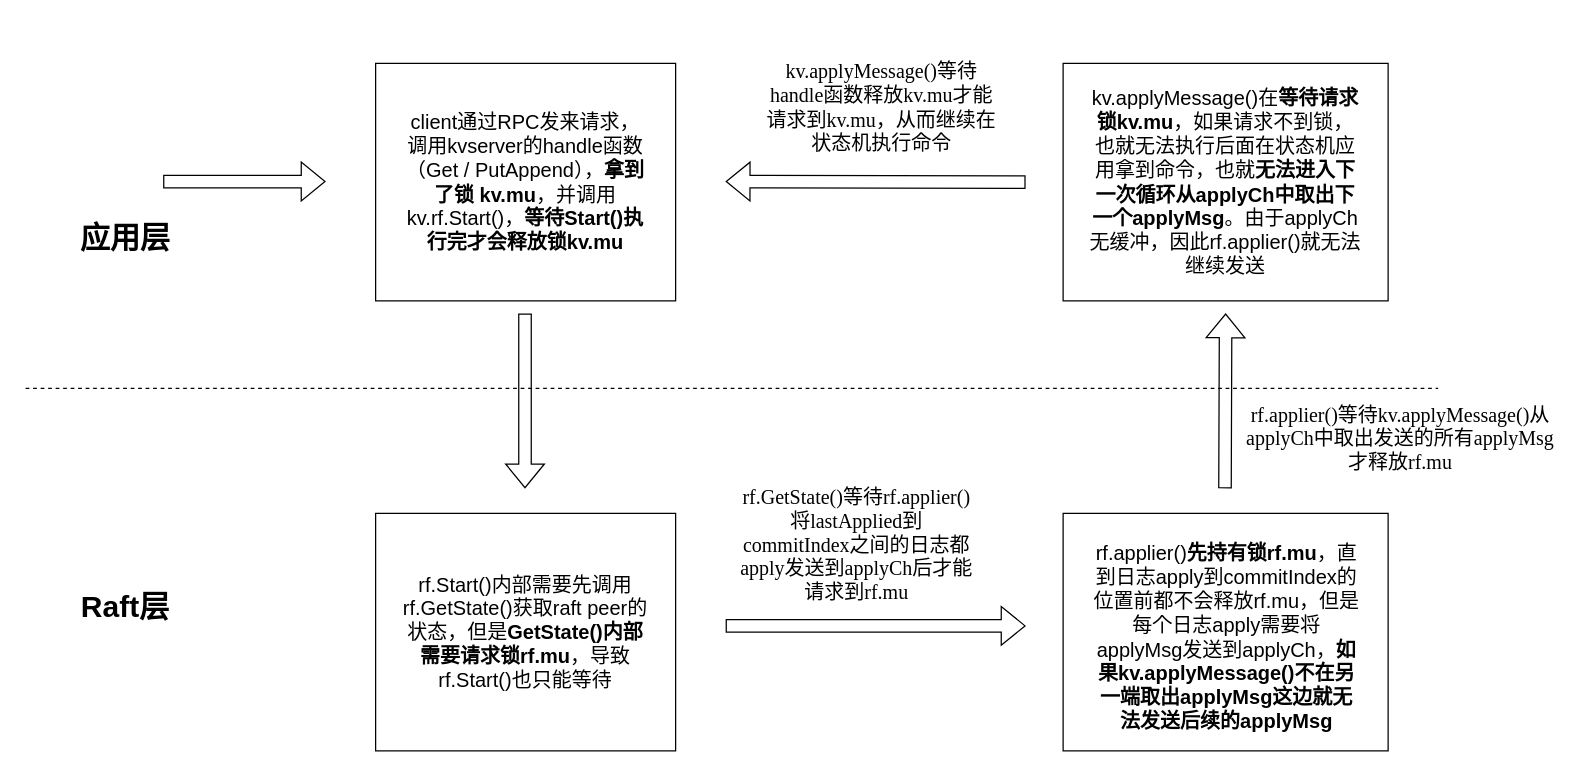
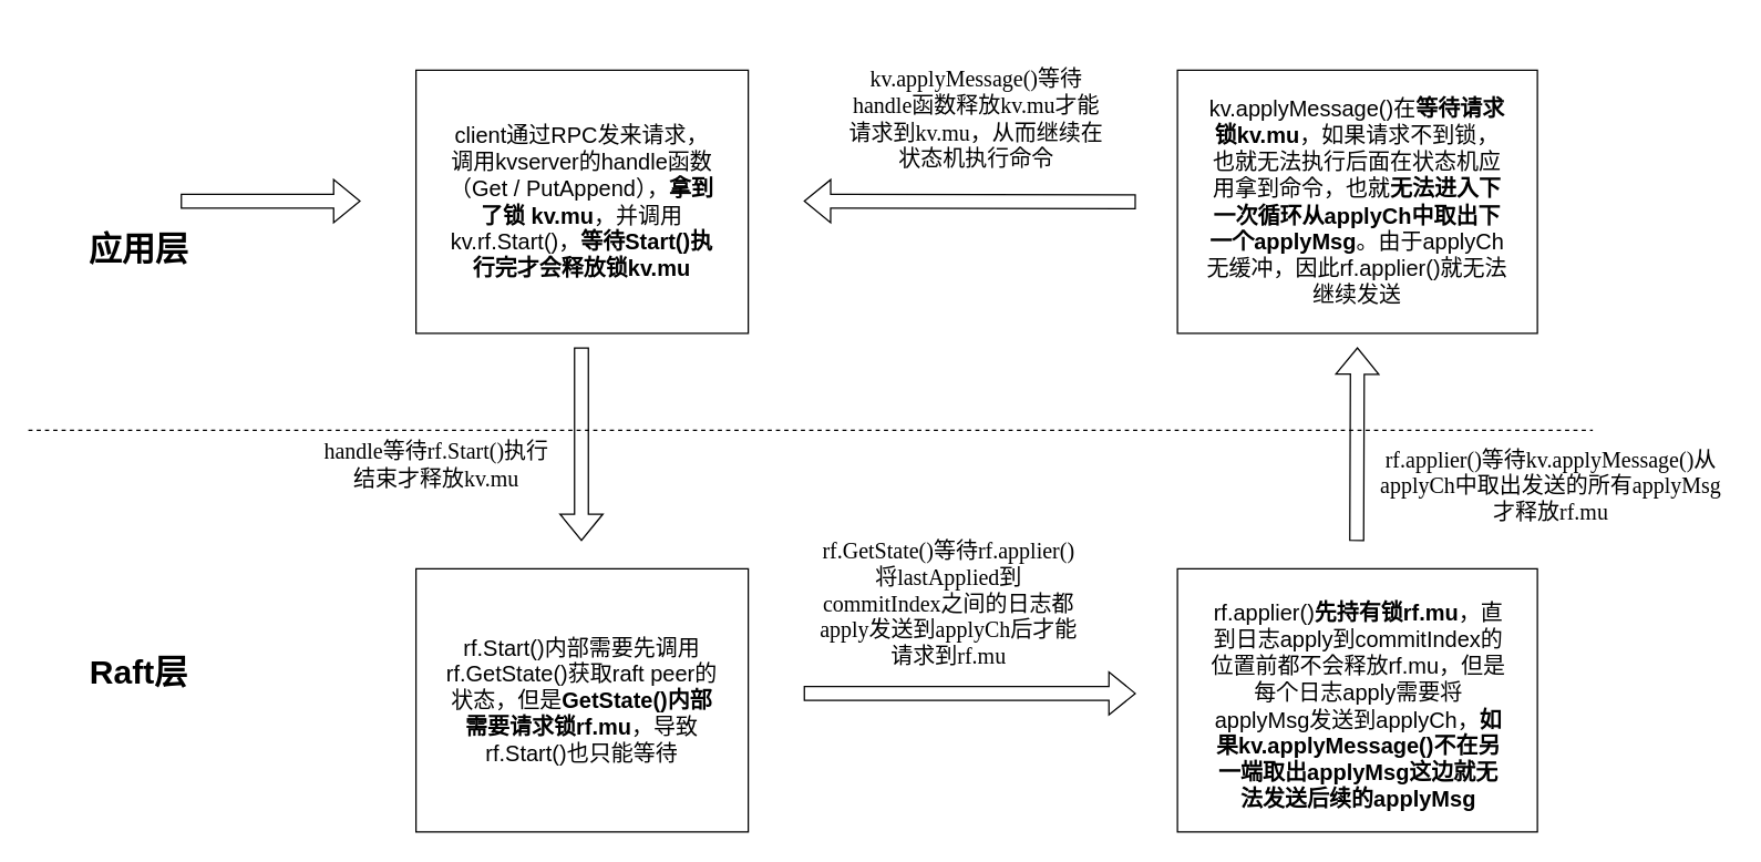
  <mxCell id="0" />
  <mxCell id="1" parent="0" />
  <mxCell id="2" value="" style="endArrow=none;dashed=1;html=1;rounded=0;" parent="1" edge="1"><mxGeometry width="50" height="50" relative="1" as="geometry"><mxPoint x="20" y="310" as="sourcePoint" /><mxPoint x="1150" y="310" as="targetPoint" /></mxGeometry></mxCell>
  <mxCell id="3" value="&lt;font style=&quot;font-size: 24px;&quot;&gt;&lt;b style=&quot;&quot;&gt;Raft层&lt;/b&gt;&lt;/font&gt;" style="text;html=1;strokeColor=none;fillColor=none;align=center;verticalAlign=middle;whiteSpace=wrap;rounded=0;" parent="1" vertex="1"><mxGeometry x="60" y="470" width="80" height="30" as="geometry" /></mxCell>
- <mxCell id="4" value="&lt;font style=&quot;font-size: 24px;&quot;&gt;&lt;b style=&quot;&quot;&gt;应用层&lt;/b&gt;&lt;/font&gt;" style="text;html=1;strokeColor=none;fillColor=none;align=center;verticalAlign=middle;whiteSpace=wrap;rounded=0;" parent="1" vertex="1"><mxGeometry x="40" y="170" width="120" height="40" as="geometry" /></mxCell>
+ <mxCell id="4" value="&lt;font style=&quot;font-size: 24px;&quot;&gt;&lt;b style=&quot;&quot;&gt;应用层&lt;/b&gt;&lt;/font&gt;" style="text;html=1;strokeColor=none;fillColor=none;align=center;verticalAlign=middle;whiteSpace=wrap;rounded=0;" parent="1" vertex="1"><mxGeometry x="40" y="160" width="120" height="40" as="geometry" /></mxCell>
  <mxCell id="5" value="&lt;font style=&quot;font-size: 14px;&quot;&gt;&lt;br&gt;&lt;/font&gt;" style="rounded=0;whiteSpace=wrap;html=1;" parent="1" vertex="1"><mxGeometry x="300" y="50" width="240" height="190" as="geometry" /></mxCell>
  <mxCell id="6" value="" style="shape=flexArrow;endArrow=classic;html=1;rounded=0;" parent="1" edge="1"><mxGeometry width="50" height="50" relative="1" as="geometry"><mxPoint x="130" y="144.5" as="sourcePoint" /><mxPoint x="260" y="144.5" as="targetPoint" /></mxGeometry></mxCell>
  <mxCell id="7" value="&lt;font style=&quot;font-size: 16px;&quot;&gt;client通过RPC发来请求，调用kvserver的handle函数（Get / PutAppend），&lt;b&gt;拿到了锁 kv.mu&lt;/b&gt;，并调用kv.rf.Start()，&lt;b&gt;等待Start()执行完才会释放锁kv.mu&lt;/b&gt;&lt;/font&gt;" style="text;html=1;strokeColor=none;fillColor=none;align=center;verticalAlign=middle;whiteSpace=wrap;rounded=0;" parent="1" vertex="1"><mxGeometry x="320" y="75" width="200" height="140" as="geometry" /></mxCell>
  <mxCell id="8" value="" style="shape=flexArrow;endArrow=classic;html=1;rounded=0;" parent="1" edge="1"><mxGeometry width="50" height="50" relative="1" as="geometry"><mxPoint x="419.5" y="250" as="sourcePoint" /><mxPoint x="419.5" y="390" as="targetPoint" /></mxGeometry></mxCell>
  <mxCell id="9" value="&lt;font style=&quot;font-size: 14px;&quot;&gt;&lt;br&gt;&lt;/font&gt;" style="rounded=0;whiteSpace=wrap;html=1;" parent="1" vertex="1"><mxGeometry x="300" y="410" width="240" height="190" as="geometry" /></mxCell>
  <mxCell id="10" value="&lt;font style=&quot;font-size: 16px;&quot;&gt;rf.Start()内部需要先调用rf.GetState()获取raft peer的状态，但是&lt;b&gt;GetState()内部需要请求锁rf.mu&lt;/b&gt;，导致rf.Start()也只能等待&lt;/font&gt;" style="text;html=1;strokeColor=none;fillColor=none;align=center;verticalAlign=middle;whiteSpace=wrap;rounded=0;" parent="1" vertex="1"><mxGeometry x="320" y="435" width="200" height="140" as="geometry" /></mxCell>
+ <mxCell id="11" value="&lt;span style=&quot;font-size: 16px;&quot;&gt;&lt;font face=&quot;Comic Sans MS&quot;&gt;handle等待rf.Start()执行结束才释放kv.mu&lt;/font&gt;&lt;/span&gt;" style="text;html=1;strokeColor=none;fillColor=none;align=center;verticalAlign=middle;whiteSpace=wrap;rounded=0;" parent="1" vertex="1"><mxGeometry x="230" y="270" width="170" height="130" as="geometry" /></mxCell>
  <mxCell id="12" value="" style="shape=flexArrow;endArrow=classic;html=1;rounded=0;" parent="1" edge="1"><mxGeometry width="50" height="50" relative="1" as="geometry"><mxPoint x="820" y="145" as="sourcePoint" /><mxPoint x="580" y="144.5" as="targetPoint" /></mxGeometry></mxCell>
  <mxCell id="13" value="" style="shape=flexArrow;endArrow=classic;html=1;rounded=0;" parent="1" edge="1"><mxGeometry width="50" height="50" relative="1" as="geometry"><mxPoint x="580" y="500" as="sourcePoint" /><mxPoint x="820" y="500" as="targetPoint" /></mxGeometry></mxCell>
  <mxCell id="14" value="&lt;span style=&quot;font-size: 16px;&quot;&gt;&lt;font face=&quot;Comic Sans MS&quot;&gt;rf.GetState()等待rf.applier()将lastApplied到commitIndex之间的日志都apply发送到applyCh后才能请求到rf.mu&lt;/font&gt;&lt;/span&gt;" style="text;html=1;strokeColor=none;fillColor=none;align=center;verticalAlign=middle;whiteSpace=wrap;rounded=0;" parent="1" vertex="1"><mxGeometry x="590" y="370" width="190" height="130" as="geometry" /></mxCell>
  <mxCell id="15" value="&lt;font style=&quot;font-size: 14px;&quot;&gt;&lt;br&gt;&lt;/font&gt;" style="rounded=0;whiteSpace=wrap;html=1;" parent="1" vertex="1"><mxGeometry x="850" y="410" width="260" height="190" as="geometry" /></mxCell>
  <mxCell id="16" value="&lt;font style=&quot;font-size: 16px;&quot;&gt;rf.applier()&lt;b&gt;先持有锁rf.mu&lt;/b&gt;，直到日志apply到commitIndex的位置前都不会释放rf.mu，但是每个日志apply需要将applyMsg发送到applyCh，&lt;b&gt;如果kv.applyMessage()不在另一端取出applyMsg这边就无法发送后续的applyMsg&lt;/b&gt;&lt;/font&gt;" style="text;html=1;strokeColor=none;fillColor=none;align=center;verticalAlign=middle;whiteSpace=wrap;rounded=0;" parent="1" vertex="1"><mxGeometry x="871.88" y="427.5" width="218.12" height="162.5" as="geometry" /></mxCell>
  <mxCell id="17" value="" style="shape=flexArrow;endArrow=classic;html=1;rounded=0;" parent="1" edge="1"><mxGeometry width="50" height="50" relative="1" as="geometry"><mxPoint x="979.5" y="390" as="sourcePoint" /><mxPoint x="980" y="250" as="targetPoint" /></mxGeometry></mxCell>
  <mxCell id="18" value="&lt;font style=&quot;font-size: 14px;&quot;&gt;&lt;br&gt;&lt;/font&gt;" style="rounded=0;whiteSpace=wrap;html=1;" parent="1" vertex="1"><mxGeometry x="850" y="50" width="260" height="190" as="geometry" /></mxCell>
  <mxCell id="19" value="&lt;span style=&quot;font-size: 16px;&quot;&gt;kv.applyMessage()在&lt;b&gt;等待请求锁kv.mu&lt;/b&gt;，如果请求不到锁，也就无法执行后面在状态机应用拿到命令，也就&lt;b&gt;无法进入下一次循环从applyCh中取出下一个applyMsg&lt;/b&gt;。由于applyCh无缓冲，因此rf.applier()就无法继续发送&lt;/span&gt;" style="text;html=1;strokeColor=none;fillColor=none;align=center;verticalAlign=middle;whiteSpace=wrap;rounded=0;" parent="1" vertex="1"><mxGeometry x="870" y="68.75" width="220" height="152.5" as="geometry" /></mxCell>
  <mxCell id="20" value="&lt;span style=&quot;font-size: 16px;&quot;&gt;&lt;font face=&quot;Comic Sans MS&quot;&gt;rf.applier()等待kv.applyMessage()从applyCh中取出发送的所有applyMsg才释放rf.mu&lt;/font&gt;&lt;/span&gt;" style="text;html=1;strokeColor=none;fillColor=none;align=center;verticalAlign=middle;whiteSpace=wrap;rounded=0;" parent="1" vertex="1"><mxGeometry x="990" y="280" width="260" height="140" as="geometry" /></mxCell>
  <mxCell id="21" value="&lt;span style=&quot;font-size: 16px;&quot;&gt;&lt;font face=&quot;Comic Sans MS&quot;&gt;kv.applyMessage()等待handle函数释放kv.mu才能请求到kv.mu，从而继续在状态机执行命令&lt;/font&gt;&lt;/span&gt;" style="text;html=1;strokeColor=none;fillColor=none;align=center;verticalAlign=middle;whiteSpace=wrap;rounded=0;" parent="1" vertex="1"><mxGeometry x="610" y="20" width="190" height="130" as="geometry" /></mxCell>
